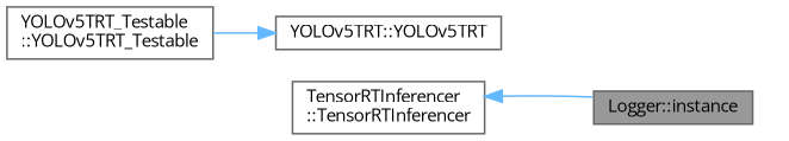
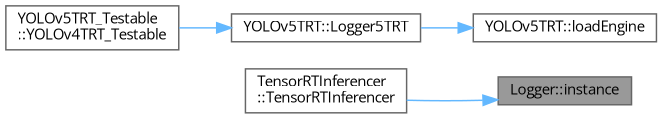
  digraph {
    fontname="Open Sans"
    rankdir=RL
    node [color=grey40 fillcolor=white fontname="Open Sans" fontsize=10 shape=box style=filled]
    edge [color=steelblue1 dir=back fontname="Open Sans" fontsize=10 labelfontname=Helvetica labelfontsize=10 style=solid]
    n1 [color=gray40 fillcolor=grey60 fontcolor=black height=0.2 label="Logger::instance" width=0.4]
    n2 [height=0.2 label="TensorRTInferencer\l::TensorRTInferencer" width=0.4]
-   n4 [height=0.2 label="YOLOv5TRT::YOLOv5TRT" width=0.4]
-   n5 [height=0.2 label="YOLOv5TRT_Testable\l::YOLOv5TRT_Testable" width=0.4]
-   n2 -> n1
+   n3 [height=0.2 label="YOLOv5TRT::loadEngine" width=0.4]
+   n4 [height=0.2 label="YOLOv5TRT::Logger5TRT" width=0.4]
+   n5 [height=0.2 label="YOLOv5TRT_Testable\l::YOLOv4TRT_Testable" width=0.4]
+   n1 -> n2
+   n3 -> n4
    n4 -> n5
  }
